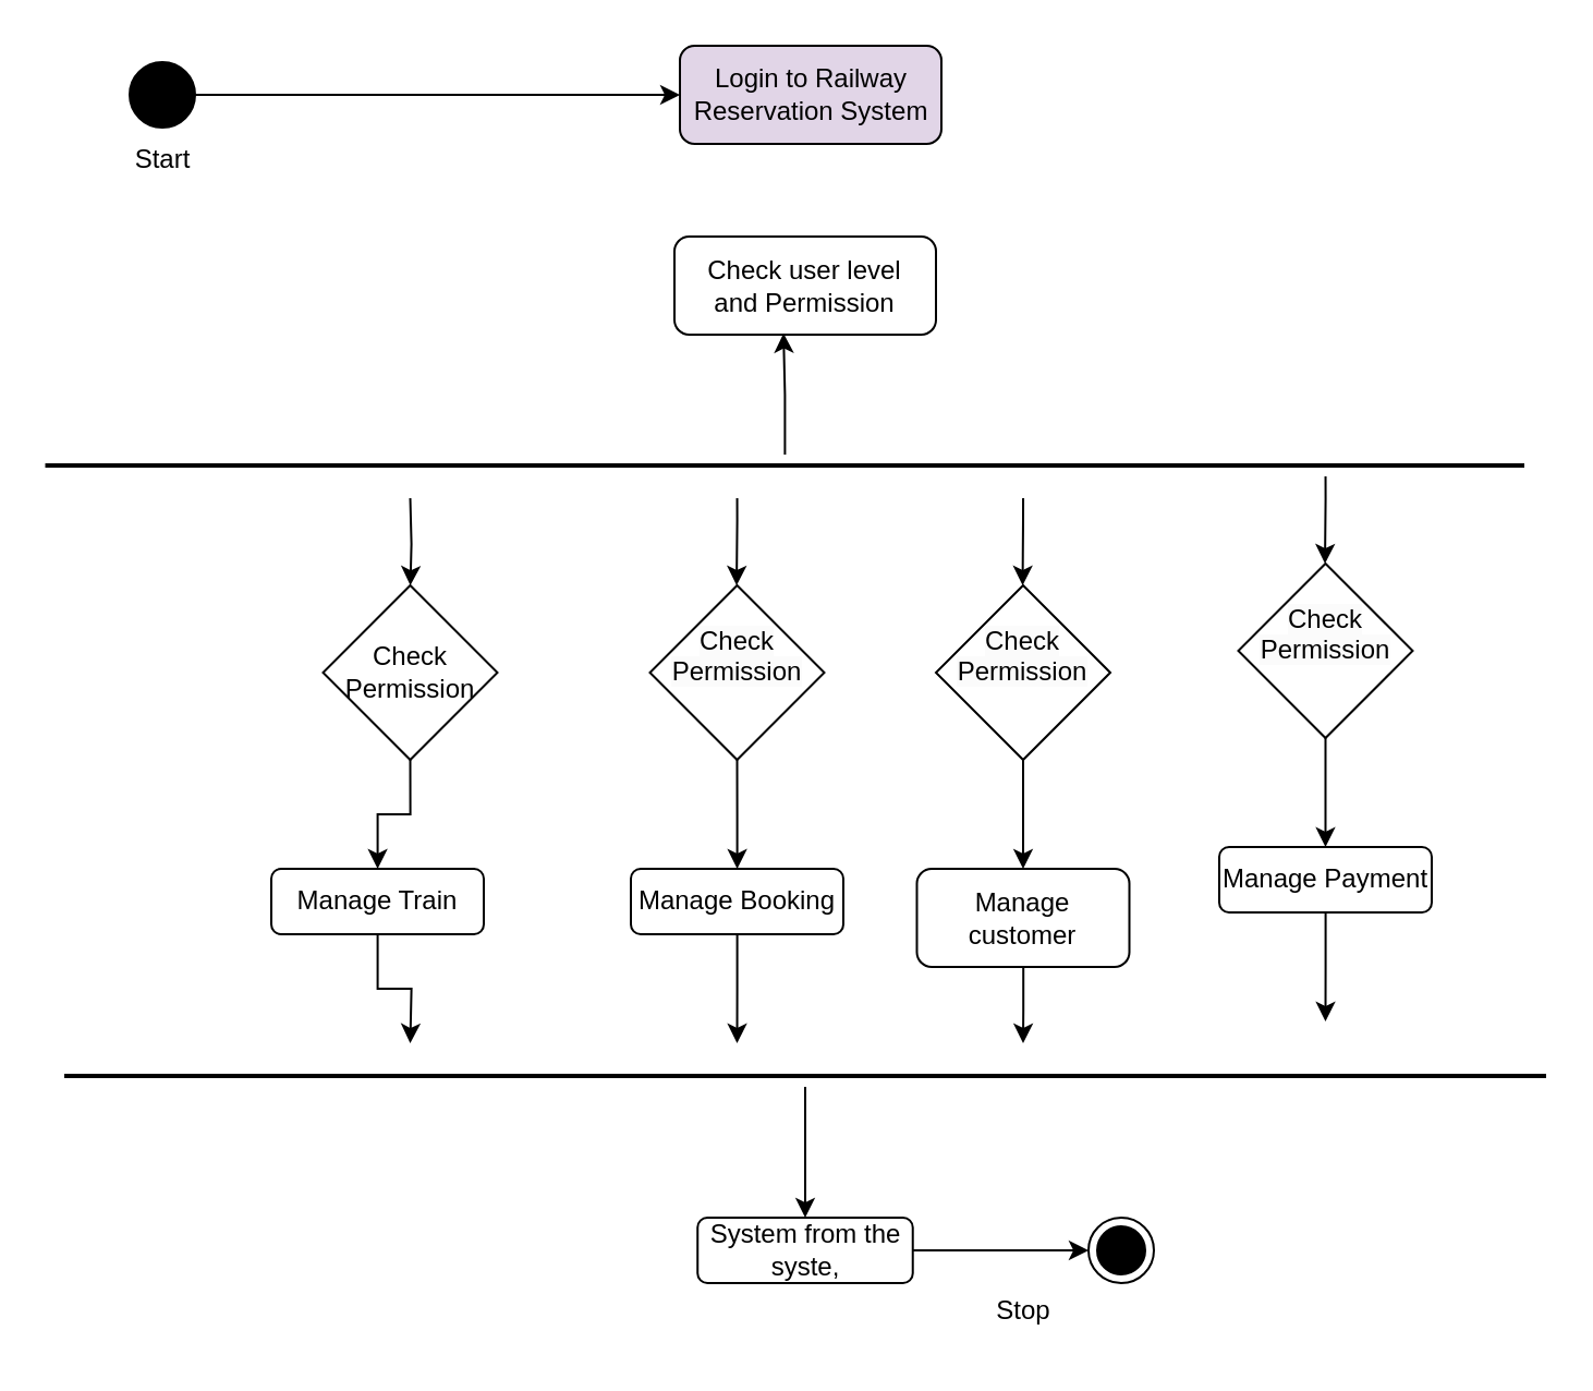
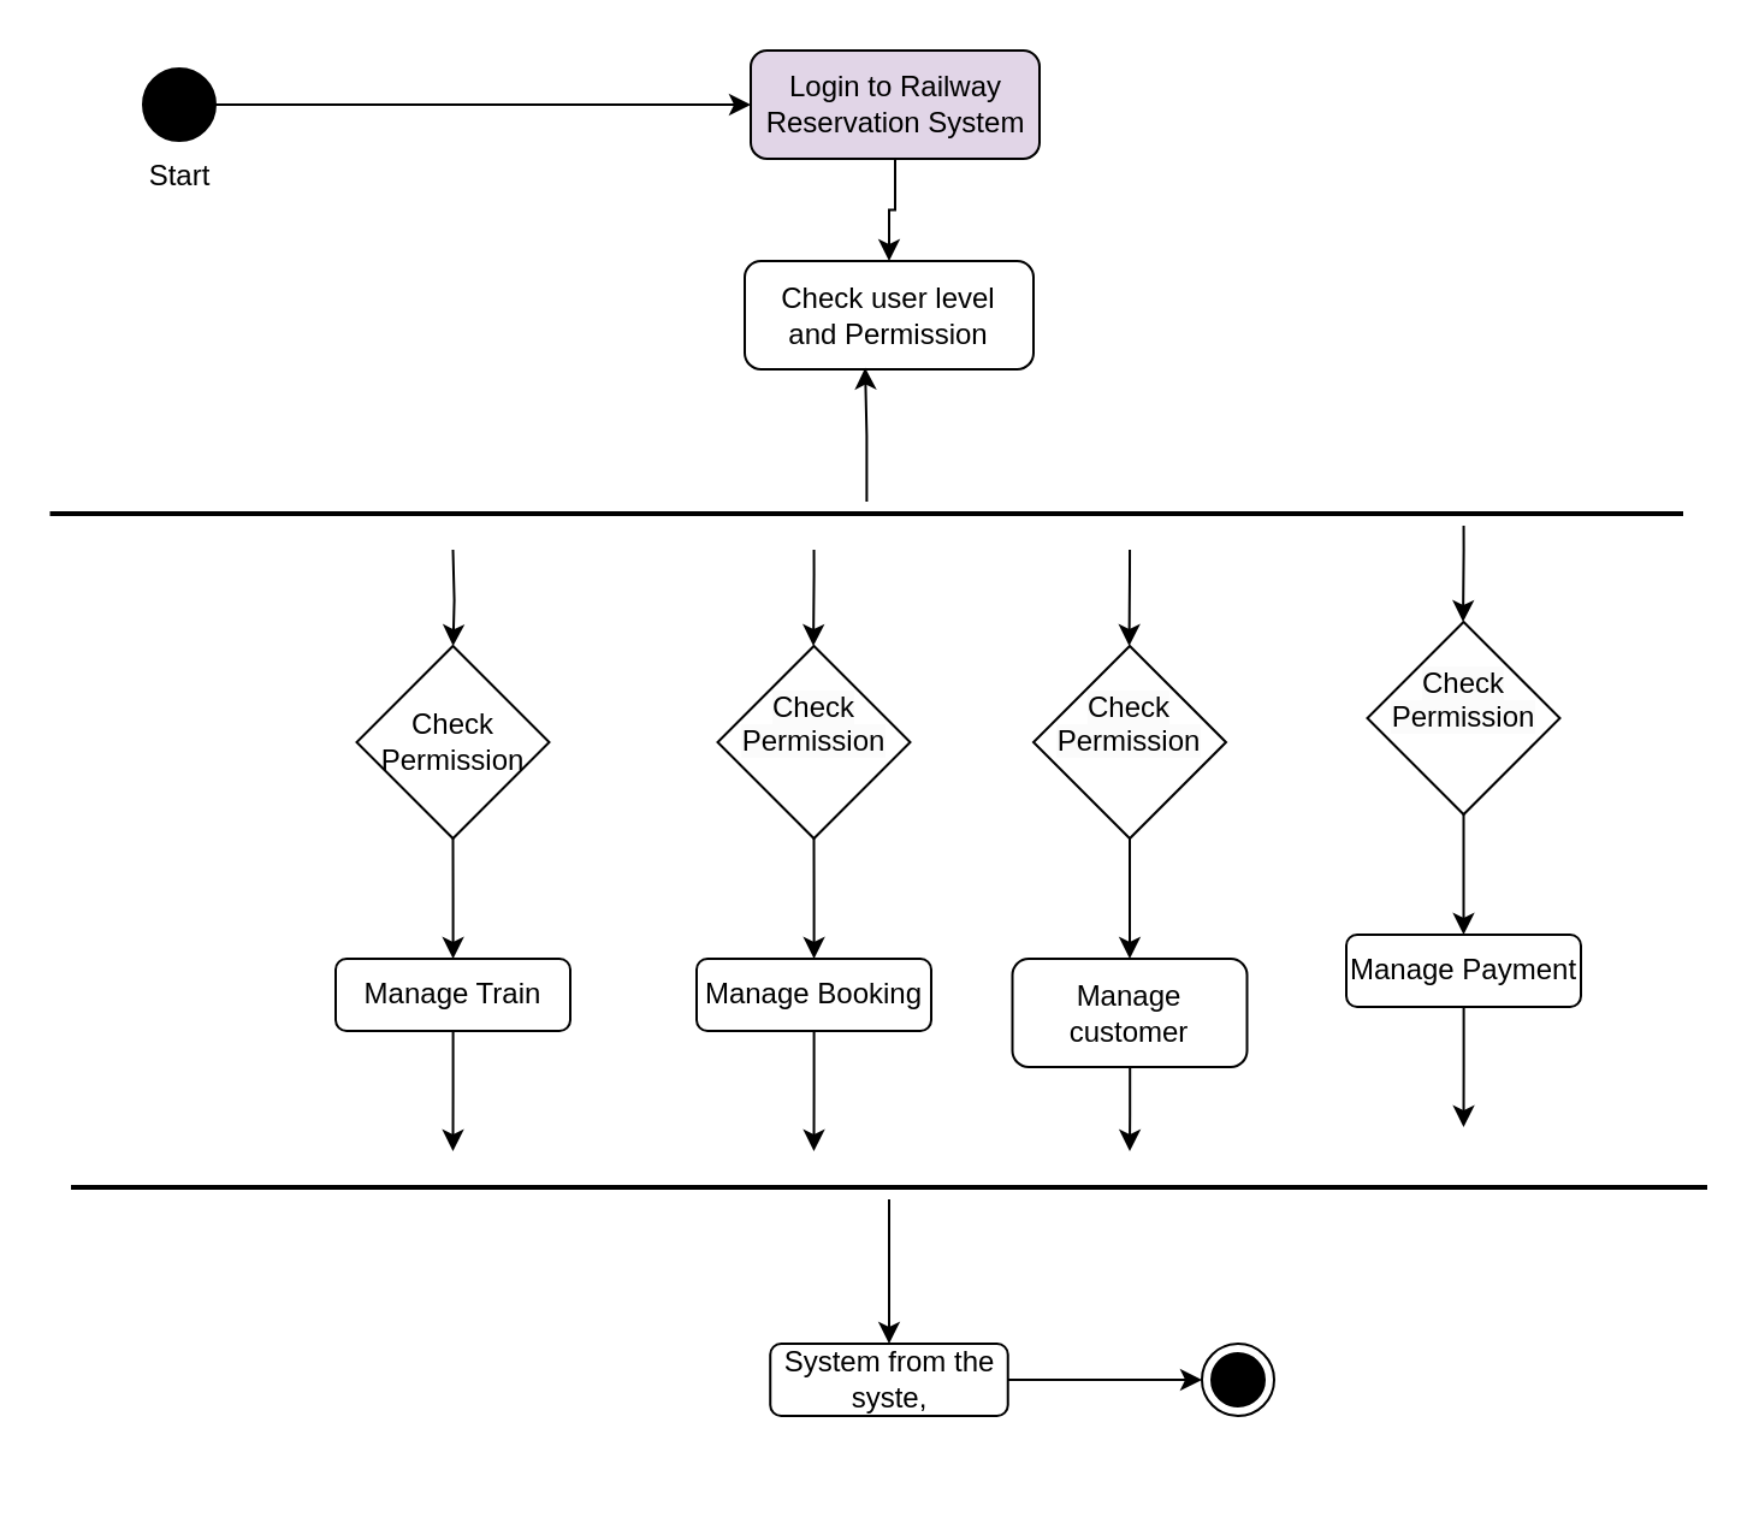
  <mxCell id="0" />
  <mxCell id="1" parent="0" />
  <mxCell id="2" style="edgeStyle=orthogonalEdgeStyle;rounded=0;orthogonalLoop=1;jettySize=auto;html=1;entryX=0;entryY=0.5;entryDx=0;entryDy=0;" edge="1" parent="1" source="3" target="7"><mxGeometry relative="1" as="geometry" /></mxCell>
  <mxCell id="3" value="" style="ellipse;fillColor=strokeColor;html=1;" vertex="1" parent="1"><mxGeometry x="59" y="28" width="30" height="30" as="geometry" /></mxCell>
  <mxCell id="4" value="Start" style="text;html=1;align=center;verticalAlign=middle;resizable=0;points=[];autosize=1;strokeColor=none;fillColor=none;" vertex="1" parent="1"><mxGeometry x="49" y="58" width="50" height="30" as="geometry" /></mxCell>
  <mxCell id="5" value="Check user level&lt;br&gt;and Permission" style="rounded=1;whiteSpace=wrap;html=1;" vertex="1" parent="1"><mxGeometry x="309" y="108" width="120" height="45" as="geometry" /></mxCell>
+ <mxCell id="6" value="" style="edgeStyle=orthogonalEdgeStyle;rounded=0;orthogonalLoop=1;jettySize=auto;html=1;" edge="1" parent="1" source="7" target="5"><mxGeometry relative="1" as="geometry" /></mxCell>
  <mxCell id="7" value="Login to Railway&lt;br&gt;Reservation System" style="rounded=1;whiteSpace=wrap;html=1;fillColor=#e1d5e7;" vertex="1" parent="1"><mxGeometry x="311.5" y="20.5" width="120" height="45" as="geometry" /></mxCell>
  <mxCell id="8" style="edgeStyle=orthogonalEdgeStyle;rounded=0;orthogonalLoop=1;jettySize=auto;html=1;" edge="1" parent="1" target="9"><mxGeometry relative="1" as="geometry"><mxPoint x="187.75" y="228" as="sourcePoint" /></mxGeometry></mxCell>
  <mxCell id="9" value="Check&lt;br&gt;Permission" style="rhombus;whiteSpace=wrap;html=1;" vertex="1" parent="1"><mxGeometry x="147.75" y="268" width="80" height="80" as="geometry" /></mxCell>
  <mxCell id="10" style="edgeStyle=orthogonalEdgeStyle;rounded=0;orthogonalLoop=1;jettySize=auto;html=1;exitX=0.5;exitY=1;exitDx=0;exitDy=0;" edge="1" parent="1" source="11" target="20"><mxGeometry relative="1" as="geometry" /></mxCell>
  <mxCell id="11" value="&#10;&lt;span style=&quot;color: rgb(0, 0, 0); font-family: Helvetica; font-size: 12px; font-style: normal; font-variant-ligatures: normal; font-variant-caps: normal; font-weight: 400; letter-spacing: normal; orphans: 2; text-align: center; text-indent: 0px; text-transform: none; widows: 2; word-spacing: 0px; -webkit-text-stroke-width: 0px; background-color: rgb(251, 251, 251); text-decoration-thickness: initial; text-decoration-style: initial; text-decoration-color: initial; float: none; display: inline !important;&quot;&gt;Check&lt;/span&gt;&lt;br style=&quot;border-color: var(--border-color); color: rgb(0, 0, 0); font-family: Helvetica; font-size: 12px; font-style: normal; font-variant-ligatures: normal; font-variant-caps: normal; font-weight: 400; letter-spacing: normal; orphans: 2; text-align: center; text-indent: 0px; text-transform: none; widows: 2; word-spacing: 0px; -webkit-text-stroke-width: 0px; background-color: rgb(251, 251, 251); text-decoration-thickness: initial; text-decoration-style: initial; text-decoration-color: initial;&quot;&gt;&lt;span style=&quot;color: rgb(0, 0, 0); font-family: Helvetica; font-size: 12px; font-style: normal; font-variant-ligatures: normal; font-variant-caps: normal; font-weight: 400; letter-spacing: normal; orphans: 2; text-align: center; text-indent: 0px; text-transform: none; widows: 2; word-spacing: 0px; -webkit-text-stroke-width: 0px; background-color: rgb(251, 251, 251); text-decoration-thickness: initial; text-decoration-style: initial; text-decoration-color: initial; float: none; display: inline !important;&quot;&gt;Permission&lt;/span&gt;&#10;&#10;" style="rhombus;whiteSpace=wrap;html=1;" vertex="1" parent="1"><mxGeometry x="297.75" y="268" width="80" height="80" as="geometry" /></mxCell>
  <mxCell id="12" style="edgeStyle=orthogonalEdgeStyle;rounded=0;orthogonalLoop=1;jettySize=auto;html=1;entryX=0.5;entryY=0;entryDx=0;entryDy=0;" edge="1" parent="1" source="13" target="22"><mxGeometry relative="1" as="geometry" /></mxCell>
  <mxCell id="13" value="&#10;&lt;span style=&quot;color: rgb(0, 0, 0); font-family: Helvetica; font-size: 12px; font-style: normal; font-variant-ligatures: normal; font-variant-caps: normal; font-weight: 400; letter-spacing: normal; orphans: 2; text-align: center; text-indent: 0px; text-transform: none; widows: 2; word-spacing: 0px; -webkit-text-stroke-width: 0px; background-color: rgb(251, 251, 251); text-decoration-thickness: initial; text-decoration-style: initial; text-decoration-color: initial; float: none; display: inline !important;&quot;&gt;Check&lt;/span&gt;&lt;br style=&quot;border-color: var(--border-color); color: rgb(0, 0, 0); font-family: Helvetica; font-size: 12px; font-style: normal; font-variant-ligatures: normal; font-variant-caps: normal; font-weight: 400; letter-spacing: normal; orphans: 2; text-align: center; text-indent: 0px; text-transform: none; widows: 2; word-spacing: 0px; -webkit-text-stroke-width: 0px; background-color: rgb(251, 251, 251); text-decoration-thickness: initial; text-decoration-style: initial; text-decoration-color: initial;&quot;&gt;&lt;span style=&quot;color: rgb(0, 0, 0); font-family: Helvetica; font-size: 12px; font-style: normal; font-variant-ligatures: normal; font-variant-caps: normal; font-weight: 400; letter-spacing: normal; orphans: 2; text-align: center; text-indent: 0px; text-transform: none; widows: 2; word-spacing: 0px; -webkit-text-stroke-width: 0px; background-color: rgb(251, 251, 251); text-decoration-thickness: initial; text-decoration-style: initial; text-decoration-color: initial; float: none; display: inline !important;&quot;&gt;Permission&lt;/span&gt;&#10;&#10;" style="rhombus;whiteSpace=wrap;html=1;" vertex="1" parent="1"><mxGeometry x="429" y="268" width="80" height="80" as="geometry" /></mxCell>
  <mxCell id="14" style="edgeStyle=orthogonalEdgeStyle;rounded=0;orthogonalLoop=1;jettySize=auto;html=1;entryX=0.5;entryY=0;entryDx=0;entryDy=0;" edge="1" parent="1" source="15" target="24"><mxGeometry relative="1" as="geometry" /></mxCell>
  <mxCell id="15" value="&#10;&lt;span style=&quot;color: rgb(0, 0, 0); font-family: Helvetica; font-size: 12px; font-style: normal; font-variant-ligatures: normal; font-variant-caps: normal; font-weight: 400; letter-spacing: normal; orphans: 2; text-align: center; text-indent: 0px; text-transform: none; widows: 2; word-spacing: 0px; -webkit-text-stroke-width: 0px; background-color: rgb(251, 251, 251); text-decoration-thickness: initial; text-decoration-style: initial; text-decoration-color: initial; float: none; display: inline !important;&quot;&gt;Check&lt;/span&gt;&lt;br style=&quot;border-color: var(--border-color); color: rgb(0, 0, 0); font-family: Helvetica; font-size: 12px; font-style: normal; font-variant-ligatures: normal; font-variant-caps: normal; font-weight: 400; letter-spacing: normal; orphans: 2; text-align: center; text-indent: 0px; text-transform: none; widows: 2; word-spacing: 0px; -webkit-text-stroke-width: 0px; background-color: rgb(251, 251, 251); text-decoration-thickness: initial; text-decoration-style: initial; text-decoration-color: initial;&quot;&gt;&lt;span style=&quot;color: rgb(0, 0, 0); font-family: Helvetica; font-size: 12px; font-style: normal; font-variant-ligatures: normal; font-variant-caps: normal; font-weight: 400; letter-spacing: normal; orphans: 2; text-align: center; text-indent: 0px; text-transform: none; widows: 2; word-spacing: 0px; -webkit-text-stroke-width: 0px; background-color: rgb(251, 251, 251); text-decoration-thickness: initial; text-decoration-style: initial; text-decoration-color: initial; float: none; display: inline !important;&quot;&gt;Permission&lt;/span&gt;&#10;&#10;" style="rhombus;whiteSpace=wrap;html=1;" vertex="1" parent="1"><mxGeometry x="567.75" y="258" width="80" height="80" as="geometry" /></mxCell>
  <mxCell id="16" style="edgeStyle=orthogonalEdgeStyle;rounded=0;orthogonalLoop=1;jettySize=auto;html=1;exitX=0.5;exitY=1;exitDx=0;exitDy=0;" edge="1" parent="1" source="9" target="18"><mxGeometry relative="1" as="geometry" /></mxCell>
  <mxCell id="17" style="edgeStyle=orthogonalEdgeStyle;rounded=0;orthogonalLoop=1;jettySize=auto;html=1;" edge="1" parent="1" source="18"><mxGeometry relative="1" as="geometry"><mxPoint x="187.75" y="478" as="targetPoint" /></mxGeometry></mxCell>
- <mxCell id="18" value="Manage Train" style="rounded=1;whiteSpace=wrap;html=1;" vertex="1" parent="1"><mxGeometry x="124" y="398" width="97.5" height="30" as="geometry" /></mxCell>
+ <mxCell id="18" value="Manage Train" style="rounded=1;whiteSpace=wrap;html=1;" vertex="1" parent="1"><mxGeometry x="139" y="398" width="97.5" height="30" as="geometry" /></mxCell>
  <mxCell id="19" style="edgeStyle=orthogonalEdgeStyle;rounded=0;orthogonalLoop=1;jettySize=auto;html=1;" edge="1" parent="1" source="20"><mxGeometry relative="1" as="geometry"><mxPoint x="337.75" y="478" as="targetPoint" /></mxGeometry></mxCell>
  <mxCell id="20" value="Manage Booking" style="rounded=1;whiteSpace=wrap;html=1;" vertex="1" parent="1"><mxGeometry x="289" y="398" width="97.5" height="30" as="geometry" /></mxCell>
  <mxCell id="21" style="edgeStyle=orthogonalEdgeStyle;rounded=0;orthogonalLoop=1;jettySize=auto;html=1;" edge="1" parent="1" source="22"><mxGeometry relative="1" as="geometry"><mxPoint x="469" y="478" as="targetPoint" /></mxGeometry></mxCell>
  <mxCell id="22" value="Manage customer" style="rounded=1;whiteSpace=wrap;html=1;" vertex="1" parent="1"><mxGeometry x="420.25" y="398" width="97.5" height="45" as="geometry" /></mxCell>
  <mxCell id="23" style="edgeStyle=orthogonalEdgeStyle;rounded=0;orthogonalLoop=1;jettySize=auto;html=1;" edge="1" parent="1" source="24"><mxGeometry relative="1" as="geometry"><mxPoint x="607.75" y="468" as="targetPoint" /></mxGeometry></mxCell>
  <mxCell id="24" value="Manage Payment" style="rounded=1;whiteSpace=wrap;html=1;" vertex="1" parent="1"><mxGeometry x="559" y="388" width="97.5" height="30" as="geometry" /></mxCell>
  <mxCell id="25" style="edgeStyle=orthogonalEdgeStyle;rounded=0;orthogonalLoop=1;jettySize=auto;html=1;entryX=0.417;entryY=0.985;entryDx=0;entryDy=0;entryPerimeter=0;" edge="1" parent="1" source="26" target="5"><mxGeometry relative="1" as="geometry"><mxPoint x="359.625" y="128" as="targetPoint" /></mxGeometry></mxCell>
  <mxCell id="26" value="" style="line;strokeWidth=2;html=1;" vertex="1" parent="1"><mxGeometry x="20.25" y="208" width="678.75" height="10" as="geometry" /></mxCell>
  <mxCell id="27" style="edgeStyle=orthogonalEdgeStyle;rounded=0;orthogonalLoop=1;jettySize=auto;html=1;" edge="1" parent="1"><mxGeometry relative="1" as="geometry"><mxPoint x="337.52" y="268" as="targetPoint" /><mxPoint x="337.77" y="228" as="sourcePoint" /><Array as="points"><mxPoint x="337.77" y="238" /><mxPoint x="337.77" y="238" /></Array></mxGeometry></mxCell>
  <mxCell id="28" style="edgeStyle=orthogonalEdgeStyle;rounded=0;orthogonalLoop=1;jettySize=auto;html=1;" edge="1" parent="1"><mxGeometry relative="1" as="geometry"><mxPoint x="468.77" y="268" as="targetPoint" /><mxPoint x="469.02" y="228" as="sourcePoint" /><Array as="points"><mxPoint x="469.02" y="238" /><mxPoint x="469.02" y="238" /></Array></mxGeometry></mxCell>
  <mxCell id="29" style="edgeStyle=orthogonalEdgeStyle;rounded=0;orthogonalLoop=1;jettySize=auto;html=1;" edge="1" parent="1"><mxGeometry relative="1" as="geometry"><mxPoint x="607.52" y="258" as="targetPoint" /><mxPoint x="607.77" y="218" as="sourcePoint" /><Array as="points"><mxPoint x="607.77" y="228" /><mxPoint x="607.77" y="228" /></Array></mxGeometry></mxCell>
  <mxCell id="30" style="edgeStyle=orthogonalEdgeStyle;rounded=0;orthogonalLoop=1;jettySize=auto;html=1;entryX=0.5;entryY=0;entryDx=0;entryDy=0;" edge="1" parent="1" source="31" target="33"><mxGeometry relative="1" as="geometry" /></mxCell>
  <mxCell id="31" value="" style="line;strokeWidth=2;html=1;" vertex="1" parent="1"><mxGeometry x="29" y="488" width="680" height="10" as="geometry" /></mxCell>
  <mxCell id="32" style="edgeStyle=orthogonalEdgeStyle;rounded=0;orthogonalLoop=1;jettySize=auto;html=1;entryX=0;entryY=0.5;entryDx=0;entryDy=0;" edge="1" parent="1" source="33" target="34"><mxGeometry relative="1" as="geometry" /></mxCell>
  <mxCell id="33" value="System from the syste," style="rounded=1;whiteSpace=wrap;html=1;" vertex="1" parent="1"><mxGeometry x="319.62" y="558" width="98.75" height="30" as="geometry" /></mxCell>
  <mxCell id="34" value="" style="ellipse;html=1;shape=endState;fillColor=strokeColor;" vertex="1" parent="1"><mxGeometry x="499" y="558" width="30" height="30" as="geometry" /></mxCell>
- <mxCell id="35" value="Stop" style="text;html=1;align=center;verticalAlign=middle;resizable=0;points=[];autosize=1;strokeColor=none;fillColor=none;" vertex="1" parent="1"><mxGeometry x="444" y="586" width="50" height="30" as="geometry" /></mxCell>
